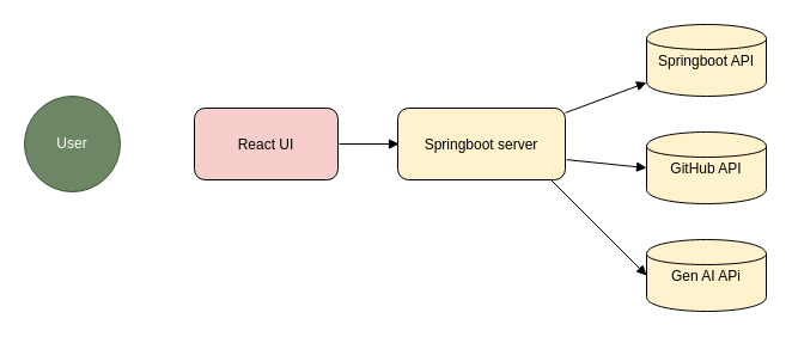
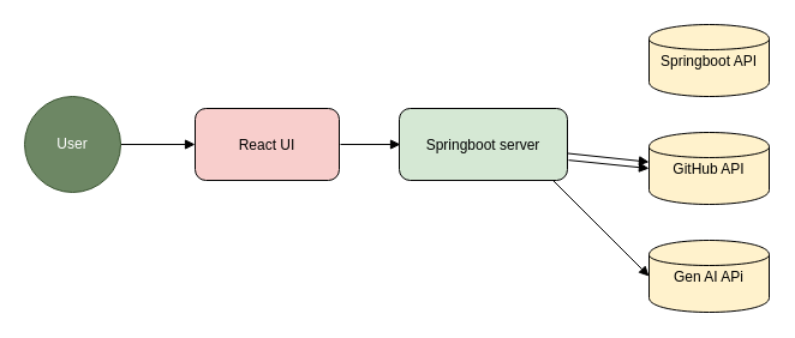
  <mxCell id="0" />
  <mxCell id="1" parent="0" />
  <mxCell id="2" value="React UI" style="rounded=1;fillColor=#f8cecc;" parent="1" vertex="1"><mxGeometry x="162" y="90" width="120" height="60" as="geometry" /></mxCell>
- <mxCell id="3" value="Springboot server" style="rounded=1;fillColor=#fff2cc;" parent="1" vertex="1"><mxGeometry x="332" y="90" width="140" height="60" as="geometry" /></mxCell>
+ <mxCell id="3" value="Springboot server" style="rounded=1;fillColor=#d5e8d4;" parent="1" vertex="1"><mxGeometry x="332" y="90" width="140" height="60" as="geometry" /></mxCell>
  <mxCell id="4" value="Springboot API" style="shape=cylinder;fillColor=#fff2cc;" parent="1" vertex="1"><mxGeometry x="540" y="20" width="100" height="60" as="geometry" /></mxCell>
  <mxCell id="5" value="GitHub API" style="shape=cylinder;fillColor=#fff2cc;" parent="1" vertex="1"><mxGeometry x="540" y="110" width="100" height="60" as="geometry" /></mxCell>
+ <mxCell id="6" style="endArrow=block;exitX=1;exitY=0.5;exitDx=0;exitDy=0;" parent="1" source="12" target="2" edge="1"><mxGeometry relative="1" as="geometry"><mxPoint x="132" y="180" as="sourcePoint" /><Array as="points" /></mxGeometry></mxCell>
  <mxCell id="7" style="endArrow=block;" parent="1" edge="1"><mxGeometry relative="1" as="geometry"><mxPoint x="283" y="120" as="sourcePoint" /><mxPoint x="333" y="120" as="targetPoint" /></mxGeometry></mxCell>
- <mxCell id="8" style="endArrow=block;" parent="1" source="3" target="4" edge="1"><mxGeometry relative="1" as="geometry" /></mxCell>
+ <mxCell id="8" style="endArrow=block;" parent="1" source="3" target="5" edge="1"><mxGeometry relative="1" as="geometry" /></mxCell>
  <mxCell id="9" style="endArrow=block;entryX=0;entryY=0.5;entryDx=0;entryDy=0;" parent="1" edge="1" target="5"><mxGeometry relative="1" as="geometry"><mxPoint x="473" y="133.125" as="sourcePoint" /><mxPoint x="513" y="140.625" as="targetPoint" /></mxGeometry></mxCell>
  <mxCell id="10" style="endArrow=block;entryX=0;entryY=0.5;entryDx=0;entryDy=0;" parent="1" edge="1"><mxGeometry relative="1" as="geometry"><mxPoint x="460" y="150" as="sourcePoint" /><mxPoint x="540" y="230" as="targetPoint" /></mxGeometry></mxCell>
  <mxCell id="11" value="Gen AI APi" style="shape=cylinder;fillColor=#fff2cc;" parent="1" vertex="1"><mxGeometry x="540" y="200" width="100" height="60" as="geometry" /></mxCell>
  <mxCell id="12" value="User" style="ellipse;whiteSpace=wrap;html=1;aspect=fixed;fillColor=#6d8764;fontColor=#ffffff;strokeColor=#3A5431;" parent="1" vertex="1"><mxGeometry x="20" y="80" width="80" height="80" as="geometry" /></mxCell>
